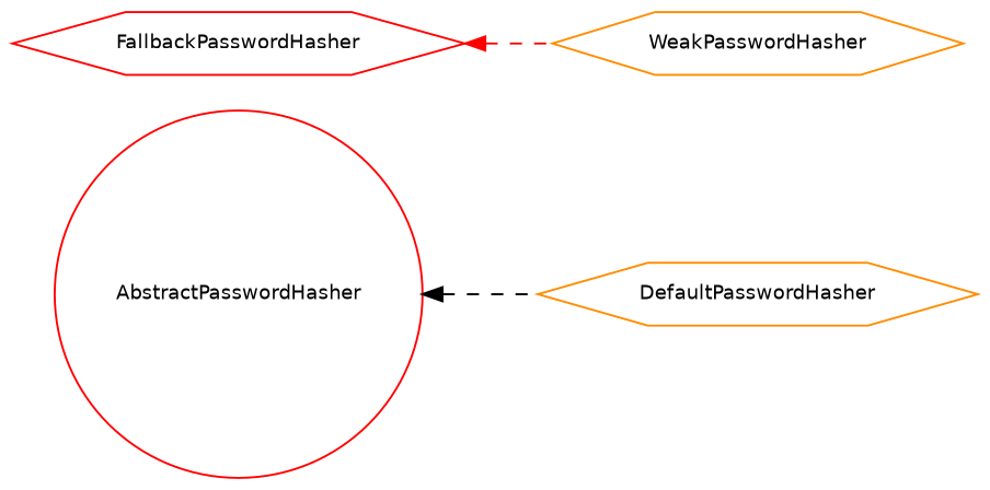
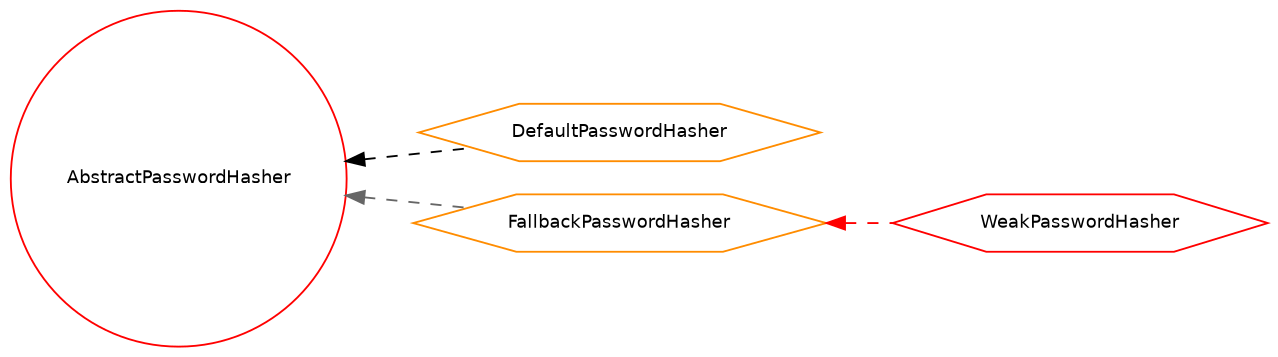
  digraph {
    fontname="DejaVu Sans"
    rankdir=LR
    node [color=red fillcolor=white fontname="DejaVu Sans" fontsize=10 shape=hexagon style=filled]
    edge [dir=back fontname="DejaVu Sans" fontsize=10 labelfontname=Helvetica labelfontsize=10 style=dashed]
    n1 [height=0.2 label=AbstractPasswordHasher shape=circle width=0.4]
    n2 [color=darkorange height=0.2 label=DefaultPasswordHasher width=0.4]
-   n3 [height=0.2 label=FallbackPasswordHasher width=0.4]
-   n4 [color=darkorange height=0.2 label=WeakPasswordHasher width=0.4]
+   n3 [color=darkorange height=0.2 label=FallbackPasswordHasher width=0.4]
+   n4 [height=0.2 label=WeakPasswordHasher width=0.4]
    n1 -> n2 [color=black]
+   n1 -> n3 [color=gray40]
    n3 -> n4 [color=red]
  }
